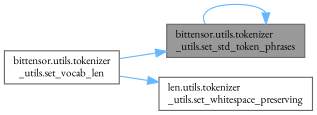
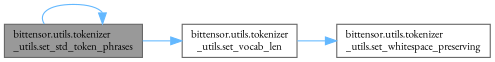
  digraph {
    fontname="EB Garamond"
    rankdir=LR
    node [color=grey40 fillcolor=white fontname="EB Garamond" fontsize=10 shape=box style=filled]
    edge [color=steelblue1 fontname="EB Garamond" fontsize=10 labelfontname=Helvetica labelfontsize=10 style=solid]
    n1 [color=gray40 fillcolor=grey60 fontcolor=black height=0.2 label="bittensor.utils.tokenizer\l_utils.set_std_token_phrases" width=0.4]
    n2 [height=0.2 label="bittensor.utils.tokenizer\l_utils.set_vocab_len" width=0.4]
-   n3 [height=0.2 label="len.utils.tokenizer\l_utils.set_whitespace_preserving" width=0.4]
+   n3 [height=0.2 label="bittensor.utils.tokenizer\l_utils.set_whitespace_preserving" width=0.4]
    n1 -> n1
-   n2 -> n1
+   n1 -> n2
    n2 -> n3
  }
